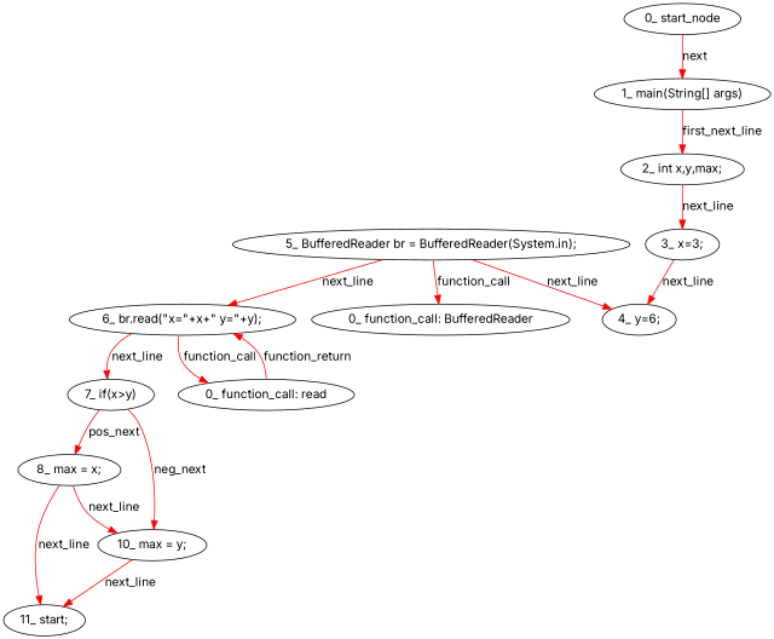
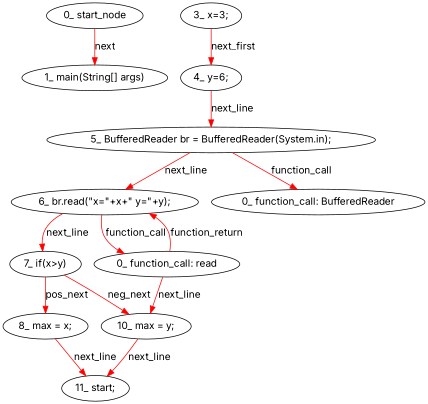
  digraph {
    fontname=Inter
    node [fontname=Inter type_label=expression_statement]
    edge [color=red controlflow_type=next_line edge_type=CFG_edge fontname=Inter]
    n1 [label="1_ main(String[] args)" type_label=method_declaration]
-   n2 [label="2_ int x,y,max;"]
    n3 [label="3_ x=3;"]
    n4 [label="4_ y=6;"]
    n5 [label="5_ BufferedReader br = BufferedReader(System.in);"]
    n6 [label="6_ br.read(\"x=\"+x+\" y=\"+y);"]
    n7 [label="0_ function_call: BufferedReader" type_label=external_function]
    n8 [label="7_ if(x>y)" type_label=if]
    n9 [label="0_ function_call: read" type_label=external_function]
    n10 [label="8_ max = x;"]
    n11 [label="10_ max = y;"]
    n12 [label="11_ start;"]
    n13 [label="0_ start_node" type_label=start]
-   n1 -> n2 [controlflow_type=first_next_line label=first_next_line]
-   n2 -> n3 [label=next_line]
-   n3 -> n4 [label=next_line]
-   n5 -> n4 [label=next_line]
+   n3 -> n4 [label=next_first]
+   n4 -> n5 [label=next_line]
    n5 -> n6 [label=next_line]
    n5 -> n7 [controlflow_type=function_call label=function_call]
    n6 -> n8 [label=next_line]
    n6 -> n9 [controlflow_type=function_call label=function_call]
    n8 -> n10 [controlflow_type=pos_next label=pos_next]
    n8 -> n11 [controlflow_type=neg_next label=neg_next]
    n9 -> n6 [controlflow_type=function_return label=function_return]
-   n10 -> n11 [label=next_line]
+   n9 -> n11 [label=next_line]
    n10 -> n12 [label=next_line]
    n11 -> n12 [label=next_line]
    n13 -> n1 [controlflow_type=next label=next]
  }
